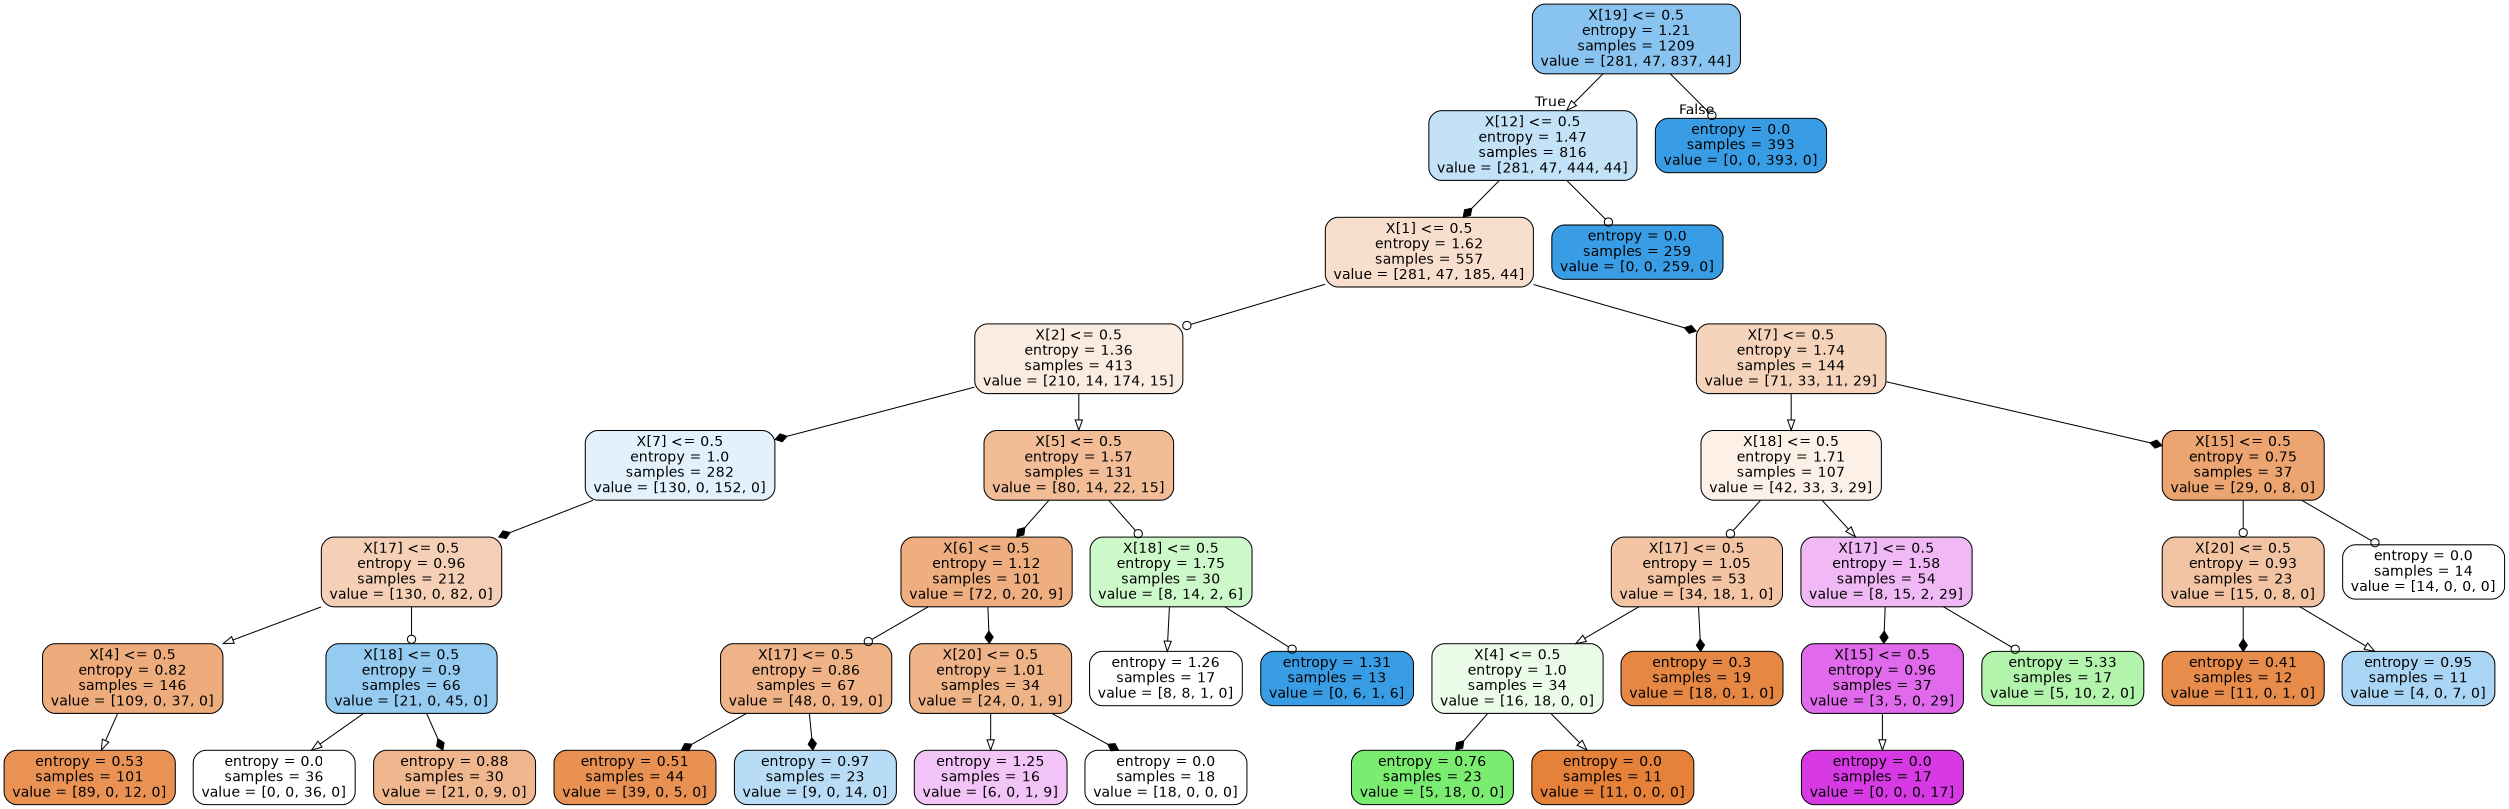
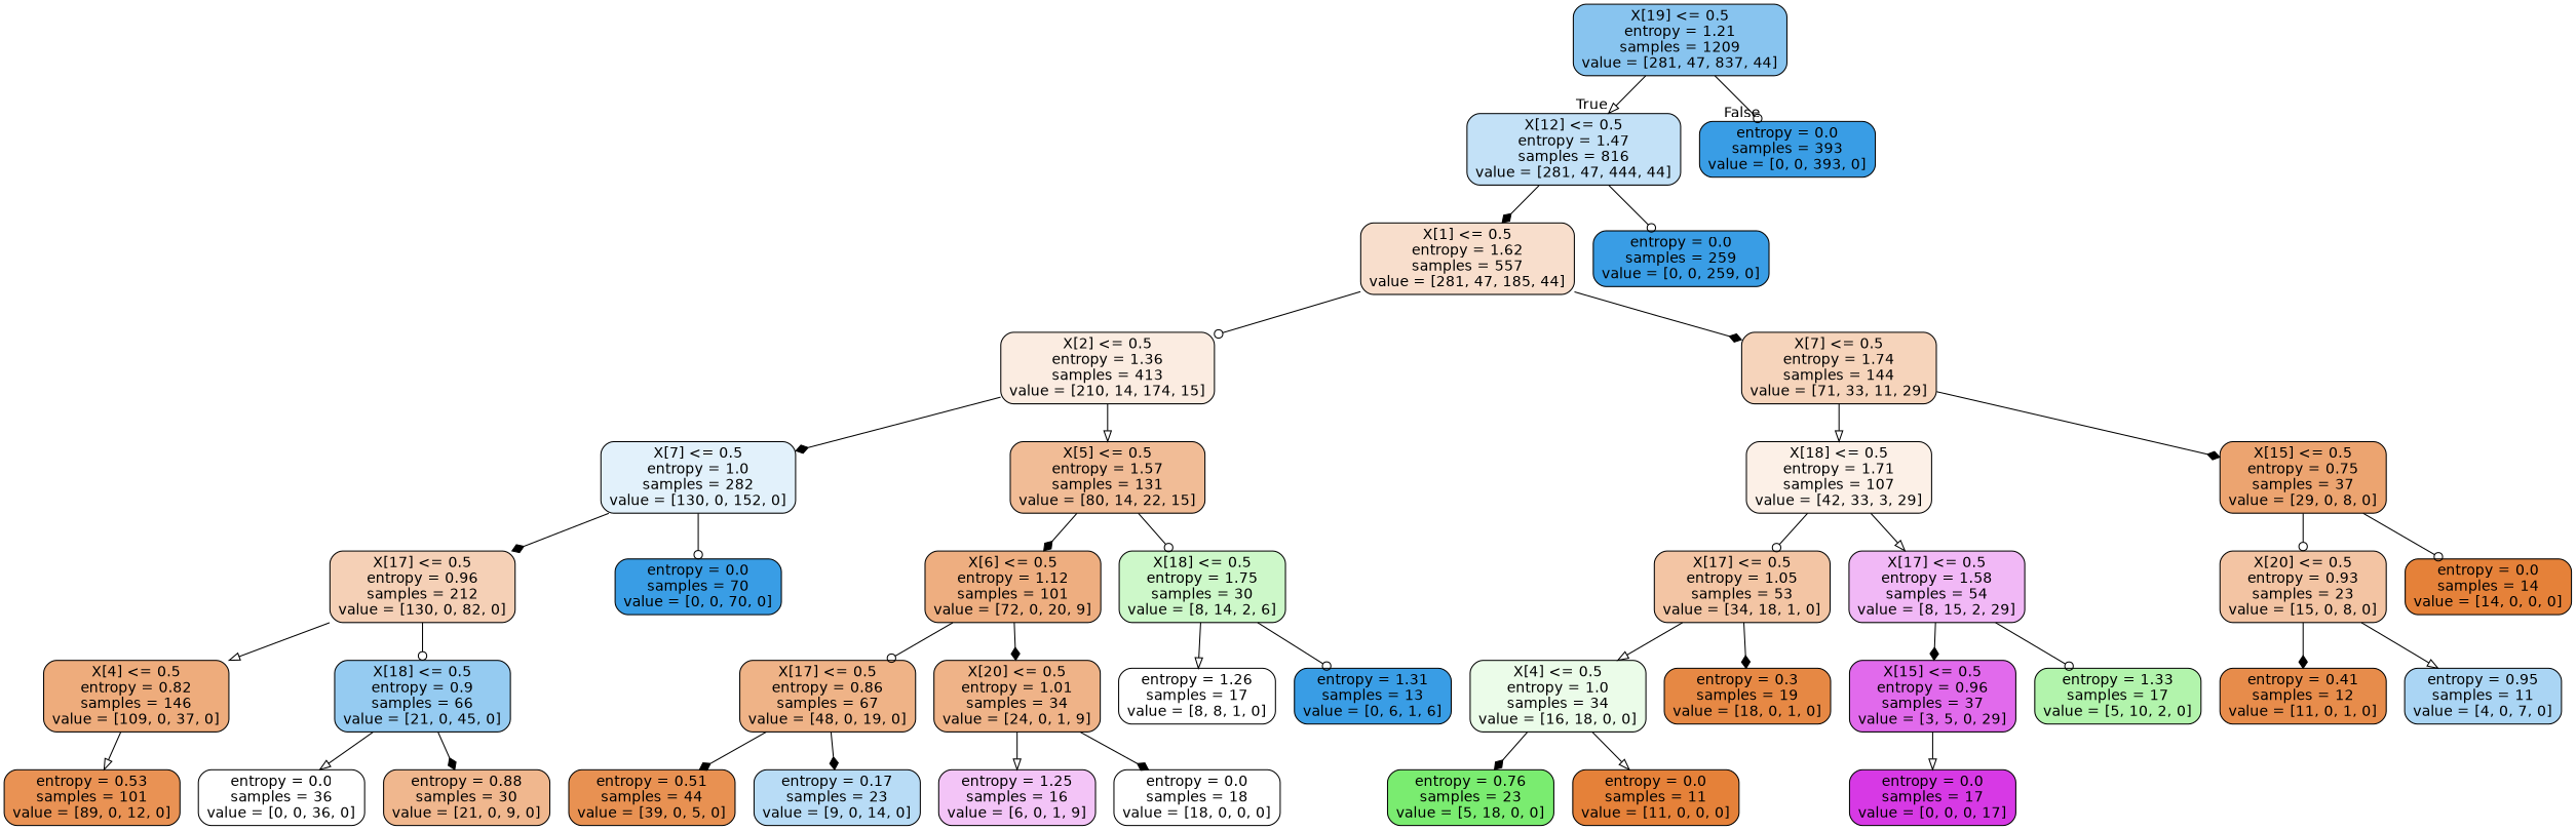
  digraph {
    node [color=black fillcolor="#399de5" fontname=helvetica shape=box style="filled, rounded"]
    edge [arrowhead=diamond fontname=helvetica]
    n1 [fillcolor="#88c4ef" label="X[19] <= 0.5\nentropy = 1.21\nsamples = 1209\nvalue = [281, 47, 837, 44]"]
    n2 [fillcolor="#c3e1f7" label="X[12] <= 0.5\nentropy = 1.47\nsamples = 816\nvalue = [281, 47, 444, 44]"]
    n3 [label="entropy = 0.0\nsamples = 393\nvalue = [0, 0, 393, 0]"]
    n4 [fillcolor="#f8decc" label="X[1] <= 0.5\nentropy = 1.62\nsamples = 557\nvalue = [281, 47, 185, 44]"]
    n5 [label="entropy = 0.0\nsamples = 259\nvalue = [0, 0, 259, 0]"]
    n6 [fillcolor="#fbece1" label="X[2] <= 0.5\nentropy = 1.36\nsamples = 413\nvalue = [210, 14, 174, 15]"]
    n7 [fillcolor="#f6d4bb" label="X[7] <= 0.5\nentropy = 1.74\nsamples = 144\nvalue = [71, 33, 11, 29]"]
    n8 [fillcolor="#e2f1fb" label="X[7] <= 0.5\nentropy = 1.0\nsamples = 282\nvalue = [130, 0, 152, 0]"]
    n9 [fillcolor="#f1bc96" label="X[5] <= 0.5\nentropy = 1.57\nsamples = 131\nvalue = [80, 14, 22, 15]"]
    n10 [fillcolor="#fcf0e7" label="X[18] <= 0.5\nentropy = 1.71\nsamples = 107\nvalue = [42, 33, 3, 29]"]
    n11 [fillcolor="#eca470" label="X[15] <= 0.5\nentropy = 0.75\nsamples = 37\nvalue = [29, 0, 8, 0]"]
    n12 [fillcolor="#f5d0b6" label="X[17] <= 0.5\nentropy = 0.96\nsamples = 212\nvalue = [130, 0, 82, 0]"]
+   n13 [label="entropy = 0.0\nsamples = 70\nvalue = [0, 0, 70, 0]"]
    n14 [fillcolor="#eeae80" label="X[6] <= 0.5\nentropy = 1.12\nsamples = 101\nvalue = [72, 0, 20, 9]"]
    n15 [fillcolor="#cdf8c9" label="X[18] <= 0.5\nentropy = 1.75\nsamples = 30\nvalue = [8, 14, 2, 6]"]
    n16 [fillcolor="#eeac7c" label="X[4] <= 0.5\nentropy = 0.82\nsamples = 146\nvalue = [109, 0, 37, 0]"]
    n17 [fillcolor="#95cbf1" label="X[18] <= 0.5\nentropy = 0.9\nsamples = 66\nvalue = [21, 0, 45, 0]"]
    n18 [fillcolor="#e99254" label="entropy = 0.53\nsamples = 101\nvalue = [89, 0, 12, 0]"]
    n19 [fillcolor="#ffffff" label="entropy = 0.0\nsamples = 36\nvalue = [0, 0, 36, 0]"]
    n20 [fillcolor="#f0b78e" label="entropy = 0.88\nsamples = 30\nvalue = [21, 0, 9, 0]"]
    n21 [fillcolor="#efb387" label="X[17] <= 0.5\nentropy = 0.86\nsamples = 67\nvalue = [48, 0, 19, 0]"]
    n22 [fillcolor="#efb388" label="X[20] <= 0.5\nentropy = 1.01\nsamples = 34\nvalue = [24, 0, 1, 9]"]
    n23 [fillcolor="#ffffff" label="entropy = 1.26\nsamples = 17\nvalue = [8, 8, 1, 0]"]
    n24 [label="entropy = 1.31\nsamples = 13\nvalue = [0, 6, 1, 6]"]
    n25 [fillcolor="#e89152" label="entropy = 0.51\nsamples = 44\nvalue = [39, 0, 5, 0]"]
-   n26 [fillcolor="#b8dcf6" label="entropy = 0.97\nsamples = 23\nvalue = [9, 0, 14, 0]"]
+   n26 [fillcolor="#b8dcf6" label="entropy = 0.17\nsamples = 23\nvalue = [9, 0, 14, 0]"]
    n27 [fillcolor="#f3c4f7" label="entropy = 1.25\nsamples = 16\nvalue = [6, 0, 1, 9]"]
    n28 [fillcolor="#ffffff" label="entropy = 0.0\nsamples = 18\nvalue = [18, 0, 0, 0]"]
    n29 [fillcolor="#f3c5a4" label="X[17] <= 0.5\nentropy = 1.05\nsamples = 53\nvalue = [34, 18, 1, 0]"]
    n30 [fillcolor="#f1b8f6" label="X[17] <= 0.5\nentropy = 1.58\nsamples = 54\nvalue = [8, 15, 2, 29]"]
    n31 [fillcolor="#f3c4a3" label="X[20] <= 0.5\nentropy = 0.93\nsamples = 23\nvalue = [15, 0, 8, 0]"]
-   n32 [fillcolor="#ffffff" label="entropy = 0.0\nsamples = 14\nvalue = [14, 0, 0, 0]"]
+   n32 [fillcolor="#e58139" label="entropy = 0.0\nsamples = 14\nvalue = [14, 0, 0, 0]"]
    n33 [fillcolor="#ebfce9" label="X[4] <= 0.5\nentropy = 1.0\nsamples = 34\nvalue = [16, 18, 0, 0]"]
    n34 [fillcolor="#e68844" label="entropy = 0.3\nsamples = 19\nvalue = [18, 0, 1, 0]"]
    n35 [fillcolor="#e16aec" label="X[15] <= 0.5\nentropy = 0.96\nsamples = 37\nvalue = [3, 5, 0, 29]"]
-   n36 [fillcolor="#b2f4ac" label="entropy = 5.33\nsamples = 17\nvalue = [5, 10, 2, 0]"]
+   n36 [fillcolor="#b2f4ac" label="entropy = 1.33\nsamples = 17\nvalue = [5, 10, 2, 0]"]
    n37 [fillcolor="#7aec70" label="entropy = 0.76\nsamples = 23\nvalue = [5, 18, 0, 0]"]
    n38 [fillcolor="#e58139" label="entropy = 0.0\nsamples = 11\nvalue = [11, 0, 0, 0]"]
    n39 [fillcolor="#d739e5" label="entropy = 0.0\nsamples = 17\nvalue = [0, 0, 0, 17]"]
    n40 [fillcolor="#e78c4b" label="entropy = 0.41\nsamples = 12\nvalue = [11, 0, 1, 0]"]
    n41 [fillcolor="#aad5f4" label="entropy = 0.95\nsamples = 11\nvalue = [4, 0, 7, 0]"]
    n1 -> n2 [arrowhead=onormal headlabel=True labelangle=45 labeldistance=2.5]
    n1 -> n3 [arrowhead=odot headlabel=False labelangle=-45 labeldistance=2.5]
    n2 -> n4
    n2 -> n5 [arrowhead=odot]
    n4 -> n6 [arrowhead=odot]
    n4 -> n7
    n6 -> n8
    n6 -> n9 [arrowhead=onormal]
    n7 -> n10 [arrowhead=onormal]
    n7 -> n11
    n8 -> n12
+   n8 -> n13 [arrowhead=odot]
    n9 -> n14
    n9 -> n15 [arrowhead=odot]
    n10 -> n29 [arrowhead=odot]
    n10 -> n30 [arrowhead=onormal]
    n11 -> n31 [arrowhead=odot]
    n11 -> n32 [arrowhead=odot]
    n12 -> n16 [arrowhead=onormal]
    n12 -> n17 [arrowhead=odot]
    n14 -> n21 [arrowhead=odot]
    n14 -> n22
    n15 -> n23 [arrowhead=onormal]
    n15 -> n24 [arrowhead=odot]
    n16 -> n18 [arrowhead=onormal]
    n17 -> n19 [arrowhead=onormal]
    n17 -> n20
    n21 -> n25
    n21 -> n26
    n22 -> n27 [arrowhead=onormal]
    n22 -> n28
    n29 -> n33 [arrowhead=onormal]
    n29 -> n34
    n30 -> n35
    n30 -> n36 [arrowhead=odot]
    n31 -> n40
    n31 -> n41 [arrowhead=onormal]
    n33 -> n37
    n33 -> n38 [arrowhead=onormal]
    n35 -> n39 [arrowhead=onormal]
  }
